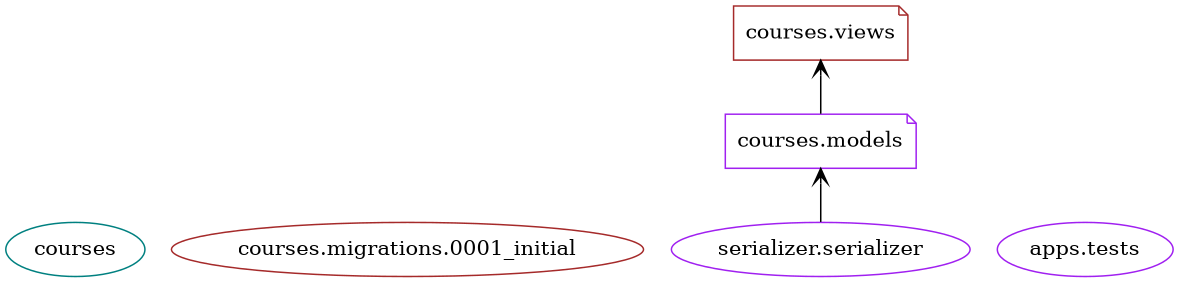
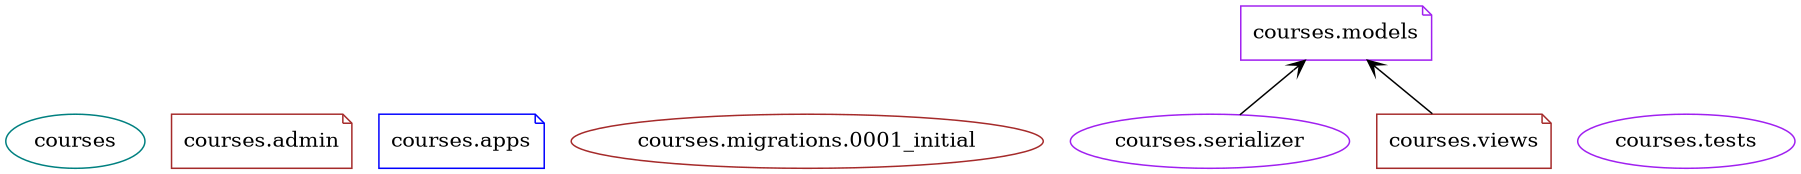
  digraph {
    rankdir=BT
    node [color=brown shape=ellipse]
    edge [arrowhead=open arrowtail=none]
    n1 [color=teal label=courses]
+   n2 [label="courses.admin" shape=note]
+   n3 [color=blue label="courses.apps" shape=note]
    n4 [label="courses.migrations.0001_initial"]
    n5 [color=purple label="courses.models" shape=note]
-   n6 [color=purple label="serializer.serializer"]
-   n7 [color=purple label="apps.tests"]
+   n6 [color=purple label="courses.serializer"]
+   n7 [color=purple label="courses.tests"]
    n8 [label="courses.views" shape=note]
    n6 -> n5
-   n5 -> n8
+   n8 -> n5
  }
